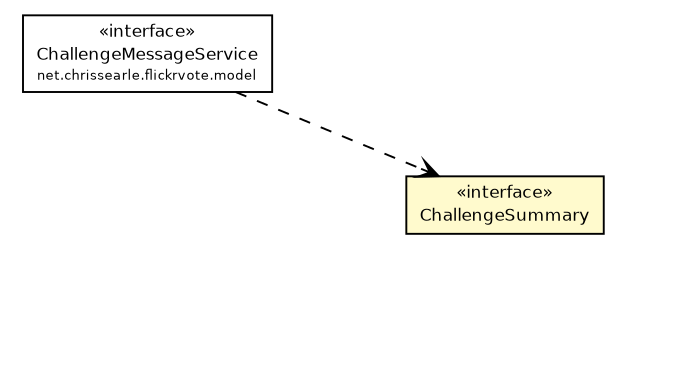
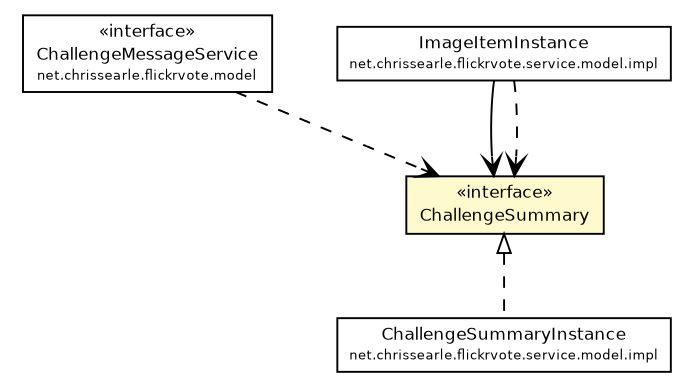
  digraph {
    node [fontcolor=black fontname=Helvetica fontsize=9.0 shape=plaintext]
    edge [fontname=Helvetica fontsize=10.0 headport=p labelfontname=Helvetica labelfontsize=10 style=dashed tailport=p arrowhead=open color=black fontcolor=black]
    n1 [label=<<table border="0" cellborder="1" cellspacing="0" cellpadding="2" port="p" bgcolor="lemonChiffon" href="./ChallengeSummary.html"> 		<tr><td><table border="0" cellspacing="0" cellpadding="1"> 			<tr><td> &laquo;interface&raquo; </td></tr> 			<tr><td> ChallengeSummary </td></tr> 		</table></td></tr> 		</table>>]
+   n2 [label=<<table border="0" cellborder="1" cellspacing="0" cellpadding="2" port="p" href="./impl/ChallengeSummaryInstance.html"> 		<tr><td><table border="0" cellspacing="0" cellpadding="1"> 			<tr><td> ChallengeSummaryInstance </td></tr> 			<tr><td><font point-size="7.0"> net.chrissearle.flickrvote.service.model.impl </font></td></tr> 		</table></td></tr> 		</table>>]
    n3 [label=<<table border="0" cellborder="1" cellspacing="0" cellpadding="2" port="p" href="../ChallengeMessageService.html"> 		<tr><td><table border="0" cellspacing="0" cellpadding="1"> 			<tr><td> &laquo;interface&raquo; </td></tr> 			<tr><td> ChallengeMessageService </td></tr> 			<tr><td><font point-size="7.0"> net.chrissearle.flickrvote.model </font></td></tr> 		</table></td></tr> 		</table>>]
+   n4 [label=<<table border="0" cellborder="1" cellspacing="0" cellpadding="2" port="p" href="./impl/ImageItemInstance.html"> 		<tr><td><table border="0" cellspacing="0" cellpadding="1"> 			<tr><td> ImageItemInstance </td></tr> 			<tr><td><font point-size="7.0"> net.chrissearle.flickrvote.service.model.impl </font></td></tr> 		</table></td></tr> 		</table>>]
+   n1 -> n2 [arrowtail=empty dir=back fontsize=10 arrowhead="" color="" fontcolor=""]
    n3 -> n1
+   n4 -> n1 [style=""]
+   n4 -> n1
  }
